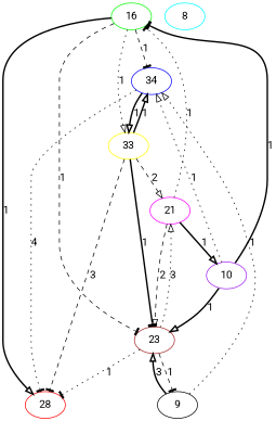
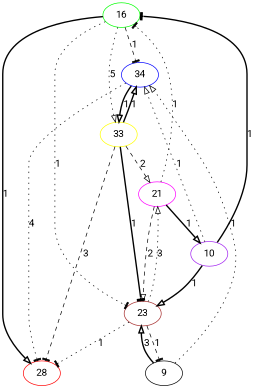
  strict digraph {
    fontname=Roboto
    node [fontname=Roboto]
    edge [arrowhead=onormal fontname=Roboto style=bold]
    n1 [color=red label=28]
    n2 [color=green label=16]
    n3 [color=blue label=34]
    n4 [color=yellow label=33]
    n5 [color=brown label=23]
    n6 [color=magenta label=21]
    n7 [color=purple label=10]
    n8 [color=rose label=9]
-   n9 [color=cyan label=8]
    n2 -> n1 [label=1]
    n2 -> n3 [arrowhead=tee label=1 style=dashed]
-   n2 -> n4 [label=1 style=dotted]
-   n2 -> n5 [arrowhead=tee label=1 style=dashed]
+   n2 -> n4 [label=5 style=dotted]
+   n2 -> n5 [arrowhead=tee label=1 style=dotted]
    n3 -> n1 [arrowhead=tee label=4 style=dotted]
    n3 -> n4 [label=1]
    n4 -> n1 [arrowhead=tee label=3 style=dashed]
    n4 -> n3 [label=1]
    n4 -> n5 [arrowhead=tee label=1]
    n4 -> n6 [label=2 style=dashed]
    n5 -> n1 [arrowhead=tee label=1 style=dotted]
    n5 -> n6 [label=3 style=dotted]
    n5 -> n8 [arrowhead=tee label=1 style=dashed]
    n6 -> n2 [arrowhead=tee label=1 style=dotted]
    n6 -> n5 [label=2 style=dashed]
    n6 -> n7 [label=1]
    n7 -> n2 [arrowhead=tee label=1]
    n7 -> n3 [label=1 style=dotted]
    n7 -> n5 [label=1]
    n8 -> n3 [label=1 style=dotted]
    n8 -> n5 [label=3]
  }
